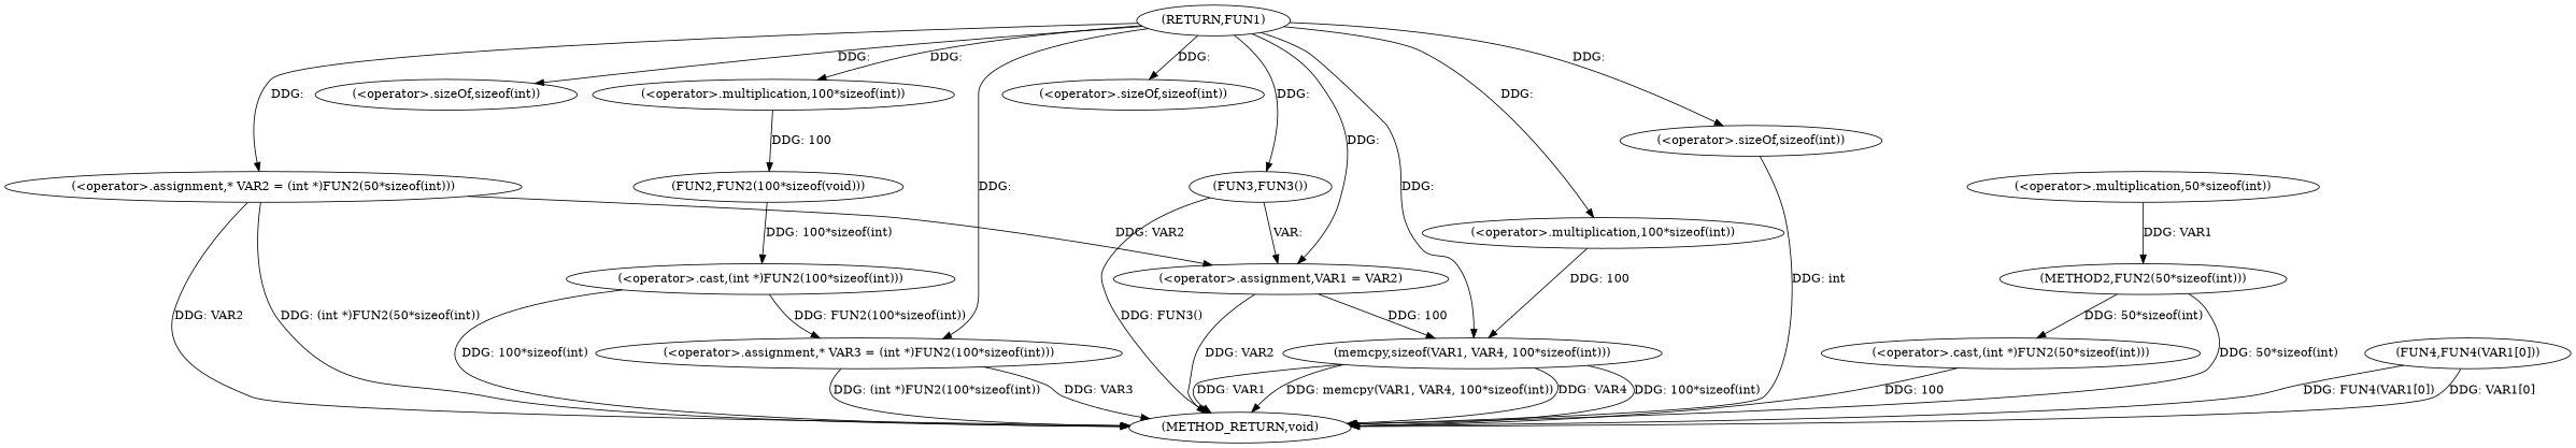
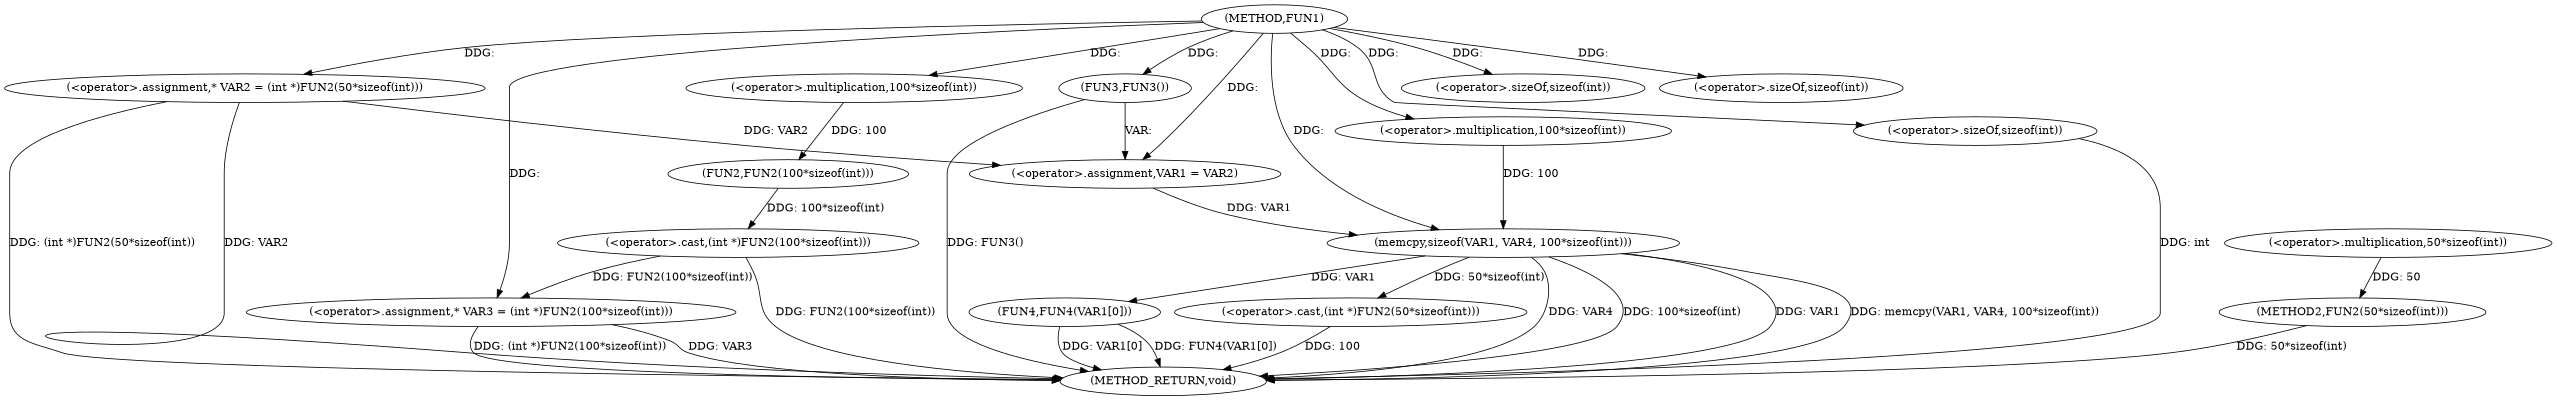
  digraph {
-   n1 [label="(RETURN,FUN1)"]
+   n1 [label="(METHOD,FUN1)"]
    n2 [label="(<operator>.assignment,* VAR2 = (int *)FUN2(50*sizeof(int)))"]
    n3 [label="(<operator>.sizeOf,sizeof(int))"]
    n4 [label="(<operator>.assignment,* VAR3 = (int *)FUN2(100*sizeof(int)))"]
    n5 [label="(<operator>.multiplication,100*sizeof(int))"]
    n6 [label="(<operator>.sizeOf,sizeof(int))"]
    n7 [label="(FUN3,FUN3())"]
    n8 [label="(<operator>.assignment,VAR1 = VAR2)"]
    n9 [label="(memcpy,sizeof(VAR1, VAR4, 100*sizeof(int)))"]
    n10 [label="(<operator>.multiplication,100*sizeof(int))"]
    n11 [label="(<operator>.sizeOf,sizeof(int))"]
    n12 [label="(METHOD_RETURN,void)"]
    n13 [label="(<operator>.multiplication,50*sizeof(int))"]
    n14 [label="(METHOD2,FUN2(50*sizeof(int)))"]
-   n15 [label="(FUN2,FUN2(100*sizeof(void)))"]
+   n15 [label="(FUN2,FUN2(100*sizeof(int)))"]
    n16 [label="(FUN4,FUN4(VAR1[0]))"]
    n17 [label="(<operator>.cast,(int *)FUN2(50*sizeof(int)))"]
    n18 [label="(<operator>.cast,(int *)FUN2(100*sizeof(int)))"]
    n1 -> n2 [label="DDG: "]
    n1 -> n3 [label="DDG: "]
    n1 -> n4 [label="DDG: "]
    n1 -> n5 [label="DDG: "]
    n1 -> n6 [label="DDG: "]
    n1 -> n7 [label="DDG: "]
    n1 -> n8 [label="DDG: "]
    n1 -> n9 [label="DDG: "]
    n1 -> n10 [label="DDG: "]
    n1 -> n11 [label="DDG: "]
    n2 -> n8 [label="DDG: VAR2"]
    n2 -> n12 [label="DDG: VAR2"]
    n2 -> n12 [label="DDG: (int *)FUN2(50*sizeof(int))"]
    n4 -> n12 [label="DDG: VAR3"]
    n4 -> n12 [label="DDG: (int *)FUN2(100*sizeof(int))"]
    n5 -> n15 [label="DDG: 100"]
    n7 -> n8 [label="VAR: "]
    n7 -> n12 [label="DDG: FUN3()"]
-   n8 -> n9 [label="DDG: 100"]
-   n8 -> n12 [label="DDG: VAR2"]
+   n8 -> n9 [label="DDG: VAR1"]
    n9 -> n12 [label="DDG: VAR1"]
    n9 -> n12 [label="DDG: memcpy(VAR1, VAR4, 100*sizeof(int))"]
    n9 -> n12 [label="DDG: VAR4"]
    n9 -> n12 [label="DDG: 100*sizeof(int)"]
+   n9 -> n16 [label="DDG: VAR1"]
    n10 -> n9 [label="DDG: 100"]
    n11 -> n12 [label="DDG: int"]
-   n13 -> n14 [label="DDG: VAR1"]
+   n13 -> n14 [label="DDG: 50"]
    n14 -> n12 [label="DDG: 50*sizeof(int)"]
-   n14 -> n17 [label="DDG: 50*sizeof(int)"]
+   n9 -> n17 [label="DDG: 50*sizeof(int)"]
    n15 -> n18 [label="DDG: 100*sizeof(int)"]
    n16 -> n12 [label="DDG: FUN4(VAR1[0])"]
    n16 -> n12 [label="DDG: VAR1[0]"]
    n17 -> n12 [label="DDG: 100"]
    n18 -> n4 [label="DDG: FUN2(100*sizeof(int))"]
-   n18 -> n12 [label="DDG: 100*sizeof(int)"]
+   n18 -> n12 [label="DDG: FUN2(100*sizeof(int))"]
  }
